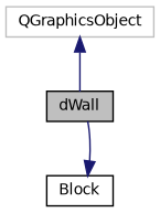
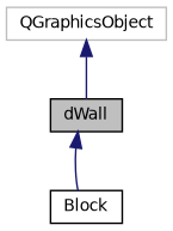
  digraph {
    node [color=black fillcolor=white fontname=Helvetica fontsize=10 shape=record style=filled]
    edge [color=midnightblue dir=back fontname=Helvetica fontsize=10 labelfontname=Helvetica labelfontsize=10 style=solid]
    n1 [fillcolor=grey75 fontcolor=black height=0.2 label=dWall width=0.4]
    n2 [height=0.2 label=Block width=0.4]
    n3 [color=grey75 height=0.2 label=QGraphicsObject width=0.4]
-   n2 -> n1
+   n1 -> n2
    n3 -> n1
  }
